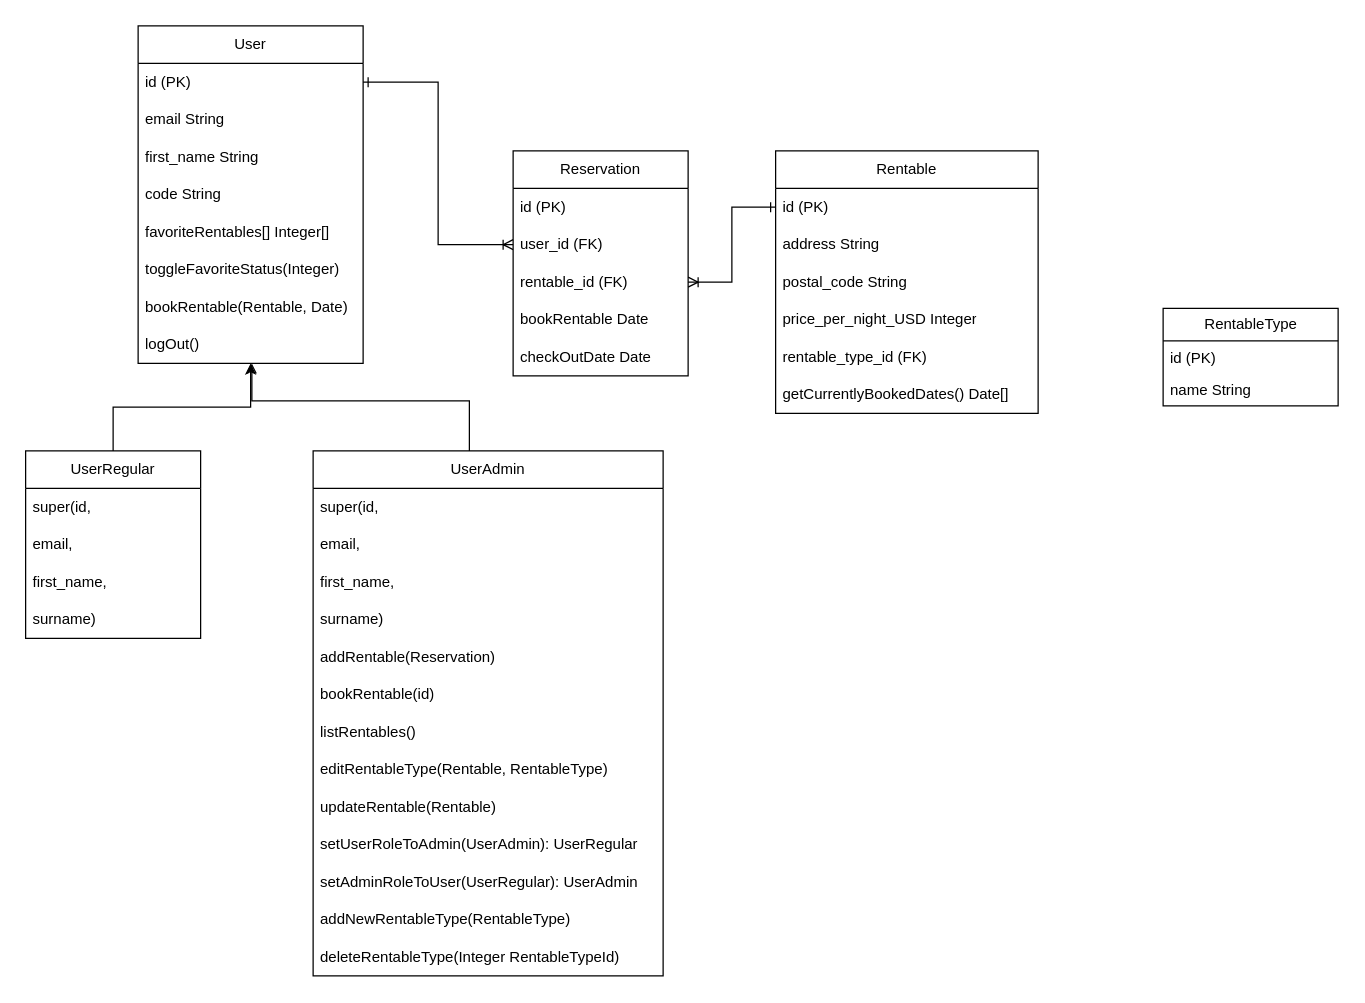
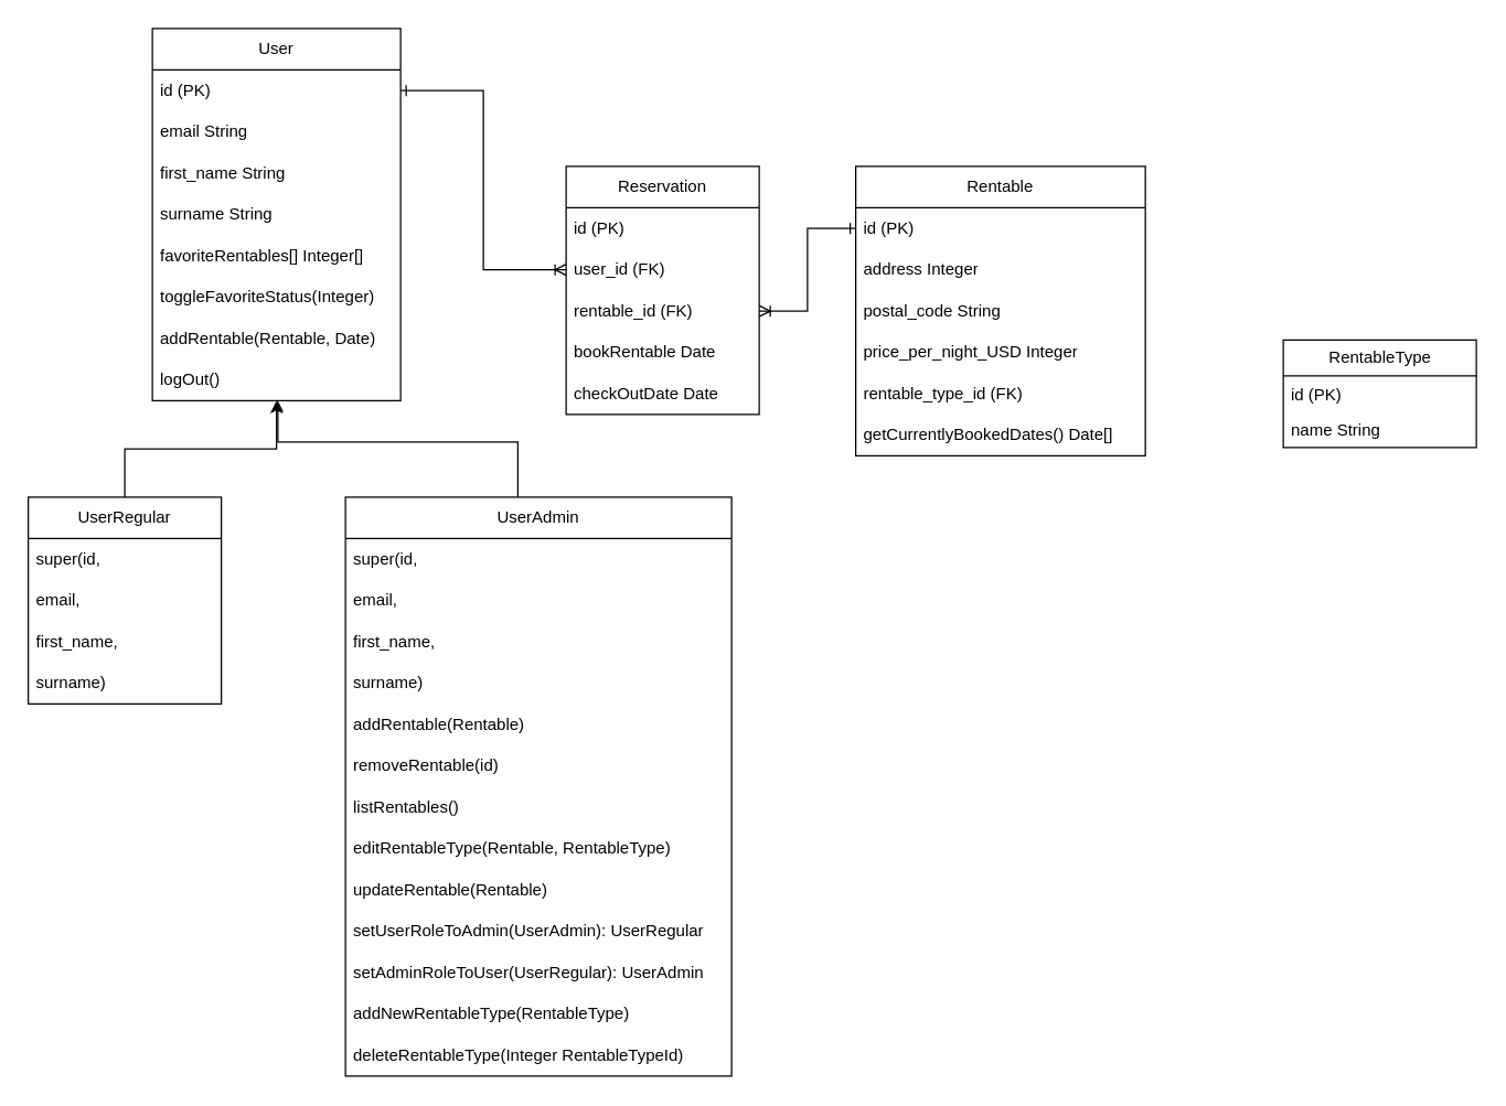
  <mxCell id="0" />
  <mxCell id="1" parent="0" />
  <mxCell id="2" value="User" style="swimlane;fontStyle=0;childLayout=stackLayout;horizontal=1;startSize=30;horizontalStack=0;resizeParent=1;resizeParentMax=0;resizeLast=0;collapsible=1;marginBottom=0;whiteSpace=wrap;html=1;" vertex="1" parent="1"><mxGeometry x="110" y="20" width="180" height="270" as="geometry" /></mxCell>
  <mxCell id="3" value="id&amp;nbsp;(PK)" style="text;strokeColor=none;fillColor=none;align=left;verticalAlign=middle;spacingLeft=4;spacingRight=4;overflow=hidden;points=[[0,0.5],[1,0.5]];portConstraint=eastwest;rotatable=0;whiteSpace=wrap;html=1;" vertex="1" parent="2"><mxGeometry y="30" width="180" height="30" as="geometry" /></mxCell>
  <mxCell id="4" value="email String" style="text;strokeColor=none;fillColor=none;align=left;verticalAlign=middle;spacingLeft=4;spacingRight=4;overflow=hidden;points=[[0,0.5],[1,0.5]];portConstraint=eastwest;rotatable=0;whiteSpace=wrap;html=1;" vertex="1" parent="2"><mxGeometry y="60" width="180" height="30" as="geometry" /></mxCell>
  <mxCell id="5" value="first_name String" style="text;strokeColor=none;fillColor=none;align=left;verticalAlign=middle;spacingLeft=4;spacingRight=4;overflow=hidden;points=[[0,0.5],[1,0.5]];portConstraint=eastwest;rotatable=0;whiteSpace=wrap;html=1;" vertex="1" parent="2"><mxGeometry y="90" width="180" height="30" as="geometry" /></mxCell>
- <mxCell id="6" value="code String" style="text;strokeColor=none;fillColor=none;align=left;verticalAlign=middle;spacingLeft=4;spacingRight=4;overflow=hidden;points=[[0,0.5],[1,0.5]];portConstraint=eastwest;rotatable=0;whiteSpace=wrap;html=1;" vertex="1" parent="2"><mxGeometry y="120" width="180" height="30" as="geometry" /></mxCell>
+ <mxCell id="6" value="surname String" style="text;strokeColor=none;fillColor=none;align=left;verticalAlign=middle;spacingLeft=4;spacingRight=4;overflow=hidden;points=[[0,0.5],[1,0.5]];portConstraint=eastwest;rotatable=0;whiteSpace=wrap;html=1;" vertex="1" parent="2"><mxGeometry y="120" width="180" height="30" as="geometry" /></mxCell>
  <mxCell id="7" value="favoriteRentables[] Integer[]" style="text;strokeColor=none;fillColor=none;align=left;verticalAlign=middle;spacingLeft=4;spacingRight=4;overflow=hidden;points=[[0,0.5],[1,0.5]];portConstraint=eastwest;rotatable=0;whiteSpace=wrap;html=1;" vertex="1" parent="2"><mxGeometry y="150" width="180" height="30" as="geometry" /></mxCell>
  <mxCell id="8" value="toggleFavoriteStatus(Integer)" style="text;strokeColor=none;fillColor=none;align=left;verticalAlign=middle;spacingLeft=4;spacingRight=4;overflow=hidden;points=[[0,0.5],[1,0.5]];portConstraint=eastwest;rotatable=0;whiteSpace=wrap;html=1;" vertex="1" parent="2"><mxGeometry y="180" width="180" height="30" as="geometry" /></mxCell>
- <mxCell id="9" value="bookRentable(Rentable, Date)" style="text;strokeColor=none;fillColor=none;align=left;verticalAlign=middle;spacingLeft=4;spacingRight=4;overflow=hidden;points=[[0,0.5],[1,0.5]];portConstraint=eastwest;rotatable=0;whiteSpace=wrap;html=1;" vertex="1" parent="2"><mxGeometry y="210" width="180" height="30" as="geometry" /></mxCell>
+ <mxCell id="9" value="addRentable(Rentable, Date)" style="text;strokeColor=none;fillColor=none;align=left;verticalAlign=middle;spacingLeft=4;spacingRight=4;overflow=hidden;points=[[0,0.5],[1,0.5]];portConstraint=eastwest;rotatable=0;whiteSpace=wrap;html=1;" vertex="1" parent="2"><mxGeometry y="210" width="180" height="30" as="geometry" /></mxCell>
  <mxCell id="10" value="logOut()" style="text;strokeColor=none;fillColor=none;align=left;verticalAlign=middle;spacingLeft=4;spacingRight=4;overflow=hidden;points=[[0,0.5],[1,0.5]];portConstraint=eastwest;rotatable=0;whiteSpace=wrap;html=1;" vertex="1" parent="2"><mxGeometry y="240" width="180" height="30" as="geometry" /></mxCell>
  <mxCell id="11" value="Rentable" style="swimlane;fontStyle=0;childLayout=stackLayout;horizontal=1;startSize=30;horizontalStack=0;resizeParent=1;resizeParentMax=0;resizeLast=0;collapsible=1;marginBottom=0;whiteSpace=wrap;html=1;" vertex="1" parent="1"><mxGeometry x="620" y="120" width="210" height="210" as="geometry" /></mxCell>
  <mxCell id="12" value="id&amp;nbsp;(PK)" style="text;strokeColor=none;fillColor=none;align=left;verticalAlign=middle;spacingLeft=4;spacingRight=4;overflow=hidden;points=[[0,0.5],[1,0.5]];portConstraint=eastwest;rotatable=0;whiteSpace=wrap;html=1;" vertex="1" parent="11"><mxGeometry y="30" width="210" height="30" as="geometry" /></mxCell>
- <mxCell id="13" value="address String" style="text;strokeColor=none;fillColor=none;align=left;verticalAlign=middle;spacingLeft=4;spacingRight=4;overflow=hidden;points=[[0,0.5],[1,0.5]];portConstraint=eastwest;rotatable=0;whiteSpace=wrap;html=1;" vertex="1" parent="11"><mxGeometry y="60" width="210" height="30" as="geometry" /></mxCell>
+ <mxCell id="13" value="address Integer" style="text;strokeColor=none;fillColor=none;align=left;verticalAlign=middle;spacingLeft=4;spacingRight=4;overflow=hidden;points=[[0,0.5],[1,0.5]];portConstraint=eastwest;rotatable=0;whiteSpace=wrap;html=1;" vertex="1" parent="11"><mxGeometry y="60" width="210" height="30" as="geometry" /></mxCell>
  <mxCell id="14" value="postal_code String" style="text;strokeColor=none;fillColor=none;align=left;verticalAlign=middle;spacingLeft=4;spacingRight=4;overflow=hidden;points=[[0,0.5],[1,0.5]];portConstraint=eastwest;rotatable=0;whiteSpace=wrap;html=1;" vertex="1" parent="11"><mxGeometry y="90" width="210" height="30" as="geometry" /></mxCell>
  <mxCell id="15" value="price_per_night_USD Integer" style="text;strokeColor=none;fillColor=none;align=left;verticalAlign=middle;spacingLeft=4;spacingRight=4;overflow=hidden;points=[[0,0.5],[1,0.5]];portConstraint=eastwest;rotatable=0;whiteSpace=wrap;html=1;" vertex="1" parent="11"><mxGeometry y="120" width="210" height="30" as="geometry" /></mxCell>
  <mxCell id="16" value="rentable_type_id (FK)" style="text;strokeColor=none;fillColor=none;align=left;verticalAlign=middle;spacingLeft=4;spacingRight=4;overflow=hidden;points=[[0,0.5],[1,0.5]];portConstraint=eastwest;rotatable=0;whiteSpace=wrap;html=1;" vertex="1" parent="11"><mxGeometry y="150" width="210" height="30" as="geometry" /></mxCell>
  <mxCell id="17" value="getCurrentlyBookedDates() Date[]" style="text;strokeColor=none;fillColor=none;align=left;verticalAlign=middle;spacingLeft=4;spacingRight=4;overflow=hidden;points=[[0,0.5],[1,0.5]];portConstraint=eastwest;rotatable=0;whiteSpace=wrap;html=1;" vertex="1" parent="11"><mxGeometry y="180" width="210" height="30" as="geometry" /></mxCell>
  <mxCell id="18" value="" style="edgeStyle=orthogonalEdgeStyle;rounded=0;orthogonalLoop=1;jettySize=auto;html=1;entryX=1;entryY=0.5;entryDx=0;entryDy=0;endArrow=ERone;endFill=0;startArrow=ERoneToMany;startFill=0;" edge="1" parent="1" source="23" target="3"><mxGeometry relative="1" as="geometry" /></mxCell>
  <mxCell id="19" value="" style="edgeStyle=orthogonalEdgeStyle;rounded=0;orthogonalLoop=1;jettySize=auto;html=1;entryX=0;entryY=0.5;entryDx=0;entryDy=0;endArrow=ERone;endFill=0;startArrow=ERoneToMany;startFill=0;" edge="1" parent="1" source="24" target="12"><mxGeometry relative="1" as="geometry" /></mxCell>
  <mxCell id="20" value="" style="group" vertex="1" connectable="0" parent="1"><mxGeometry x="410" y="120" width="140" height="210" as="geometry" /></mxCell>
  <mxCell id="21" value="Reservation" style="swimlane;fontStyle=0;childLayout=stackLayout;horizontal=1;startSize=30;horizontalStack=0;resizeParent=1;resizeParentMax=0;resizeLast=0;collapsible=1;marginBottom=0;whiteSpace=wrap;html=1;" vertex="1" parent="20"><mxGeometry width="140" height="180" as="geometry" /></mxCell>
  <mxCell id="22" value="id (PK)" style="text;strokeColor=none;fillColor=none;align=left;verticalAlign=middle;spacingLeft=4;spacingRight=4;overflow=hidden;points=[[0,0.5],[1,0.5]];portConstraint=eastwest;rotatable=0;whiteSpace=wrap;html=1;" vertex="1" parent="21"><mxGeometry y="30" width="140" height="30" as="geometry" /></mxCell>
  <mxCell id="23" value="user_id (FK)" style="text;strokeColor=none;fillColor=none;align=left;verticalAlign=middle;spacingLeft=4;spacingRight=4;overflow=hidden;points=[[0,0.5],[1,0.5]];portConstraint=eastwest;rotatable=0;whiteSpace=wrap;html=1;" vertex="1" parent="21"><mxGeometry y="60" width="140" height="30" as="geometry" /></mxCell>
  <mxCell id="24" value="rentable_id (FK)" style="text;strokeColor=none;fillColor=none;align=left;verticalAlign=middle;spacingLeft=4;spacingRight=4;overflow=hidden;points=[[0,0.5],[1,0.5]];portConstraint=eastwest;rotatable=0;whiteSpace=wrap;html=1;" vertex="1" parent="21"><mxGeometry y="90" width="140" height="30" as="geometry" /></mxCell>
  <mxCell id="25" value="bookRentable Date" style="text;strokeColor=none;fillColor=none;align=left;verticalAlign=middle;spacingLeft=4;spacingRight=4;overflow=hidden;points=[[0,0.5],[1,0.5]];portConstraint=eastwest;rotatable=0;whiteSpace=wrap;html=1;" vertex="1" parent="21"><mxGeometry y="120" width="140" height="30" as="geometry" /></mxCell>
  <mxCell id="26" value="checkOutDate Date" style="text;strokeColor=none;fillColor=none;align=left;verticalAlign=middle;spacingLeft=4;spacingRight=4;overflow=hidden;points=[[0,0.5],[1,0.5]];portConstraint=eastwest;rotatable=0;whiteSpace=wrap;html=1;" vertex="1" parent="21"><mxGeometry y="150" width="140" height="30" as="geometry" /></mxCell>
  <mxCell id="27" value="UserAdmin" style="swimlane;fontStyle=0;childLayout=stackLayout;horizontal=1;startSize=30;horizontalStack=0;resizeParent=1;resizeParentMax=0;resizeLast=0;collapsible=1;marginBottom=0;whiteSpace=wrap;html=1;" vertex="1" parent="1"><mxGeometry x="250" y="360" width="280" height="420" as="geometry" /></mxCell>
  <mxCell id="28" value="super(id," style="text;strokeColor=none;fillColor=none;align=left;verticalAlign=middle;spacingLeft=4;spacingRight=4;overflow=hidden;points=[[0,0.5],[1,0.5]];portConstraint=eastwest;rotatable=0;whiteSpace=wrap;html=1;" vertex="1" parent="27"><mxGeometry y="30" width="280" height="30" as="geometry" /></mxCell>
  <mxCell id="29" value="email," style="text;strokeColor=none;fillColor=none;align=left;verticalAlign=middle;spacingLeft=4;spacingRight=4;overflow=hidden;points=[[0,0.5],[1,0.5]];portConstraint=eastwest;rotatable=0;whiteSpace=wrap;html=1;" vertex="1" parent="27"><mxGeometry y="60" width="280" height="30" as="geometry" /></mxCell>
  <mxCell id="30" value="first_name," style="text;strokeColor=none;fillColor=none;align=left;verticalAlign=middle;spacingLeft=4;spacingRight=4;overflow=hidden;points=[[0,0.5],[1,0.5]];portConstraint=eastwest;rotatable=0;whiteSpace=wrap;html=1;" vertex="1" parent="27"><mxGeometry y="90" width="280" height="30" as="geometry" /></mxCell>
  <mxCell id="31" value="surname)" style="text;strokeColor=none;fillColor=none;align=left;verticalAlign=middle;spacingLeft=4;spacingRight=4;overflow=hidden;points=[[0,0.5],[1,0.5]];portConstraint=eastwest;rotatable=0;whiteSpace=wrap;html=1;" vertex="1" parent="27"><mxGeometry y="120" width="280" height="30" as="geometry" /></mxCell>
- <mxCell id="32" value="addRentable(Reservation)" style="text;strokeColor=none;fillColor=none;align=left;verticalAlign=middle;spacingLeft=4;spacingRight=4;overflow=hidden;points=[[0,0.5],[1,0.5]];portConstraint=eastwest;rotatable=0;whiteSpace=wrap;html=1;" vertex="1" parent="27"><mxGeometry y="150" width="280" height="30" as="geometry" /></mxCell>
- <mxCell id="33" value="bookRentable(id)" style="text;strokeColor=none;fillColor=none;align=left;verticalAlign=middle;spacingLeft=4;spacingRight=4;overflow=hidden;points=[[0,0.5],[1,0.5]];portConstraint=eastwest;rotatable=0;whiteSpace=wrap;html=1;" vertex="1" parent="27"><mxGeometry y="180" width="280" height="30" as="geometry" /></mxCell>
+ <mxCell id="32" value="addRentable(Rentable)" style="text;strokeColor=none;fillColor=none;align=left;verticalAlign=middle;spacingLeft=4;spacingRight=4;overflow=hidden;points=[[0,0.5],[1,0.5]];portConstraint=eastwest;rotatable=0;whiteSpace=wrap;html=1;" vertex="1" parent="27"><mxGeometry y="150" width="280" height="30" as="geometry" /></mxCell>
+ <mxCell id="33" value="removeRentable(id)" style="text;strokeColor=none;fillColor=none;align=left;verticalAlign=middle;spacingLeft=4;spacingRight=4;overflow=hidden;points=[[0,0.5],[1,0.5]];portConstraint=eastwest;rotatable=0;whiteSpace=wrap;html=1;" vertex="1" parent="27"><mxGeometry y="180" width="280" height="30" as="geometry" /></mxCell>
  <mxCell id="34" value="listRentables()" style="text;strokeColor=none;fillColor=none;align=left;verticalAlign=middle;spacingLeft=4;spacingRight=4;overflow=hidden;points=[[0,0.5],[1,0.5]];portConstraint=eastwest;rotatable=0;whiteSpace=wrap;html=1;" vertex="1" parent="27"><mxGeometry y="210" width="280" height="30" as="geometry" /></mxCell>
  <mxCell id="35" value="editRentableType(Rentable, RentableType)" style="text;strokeColor=none;fillColor=none;align=left;verticalAlign=middle;spacingLeft=4;spacingRight=4;overflow=hidden;points=[[0,0.5],[1,0.5]];portConstraint=eastwest;rotatable=0;whiteSpace=wrap;html=1;" vertex="1" parent="27"><mxGeometry y="240" width="280" height="30" as="geometry" /></mxCell>
  <mxCell id="36" value="updateRentable(Rentable)" style="text;strokeColor=none;fillColor=none;align=left;verticalAlign=middle;spacingLeft=4;spacingRight=4;overflow=hidden;points=[[0,0.5],[1,0.5]];portConstraint=eastwest;rotatable=0;whiteSpace=wrap;html=1;" vertex="1" parent="27"><mxGeometry y="270" width="280" height="30" as="geometry" /></mxCell>
  <mxCell id="37" value="setUserRoleToAdmin(UserAdmin): UserRegular" style="text;strokeColor=none;fillColor=none;align=left;verticalAlign=middle;spacingLeft=4;spacingRight=4;overflow=hidden;points=[[0,0.5],[1,0.5]];portConstraint=eastwest;rotatable=0;whiteSpace=wrap;html=1;" vertex="1" parent="27"><mxGeometry y="300" width="280" height="30" as="geometry" /></mxCell>
  <mxCell id="38" value="setAdminRoleToUser(UserRegular): UserAdmin" style="text;strokeColor=none;fillColor=none;align=left;verticalAlign=middle;spacingLeft=4;spacingRight=4;overflow=hidden;points=[[0,0.5],[1,0.5]];portConstraint=eastwest;rotatable=0;whiteSpace=wrap;html=1;" vertex="1" parent="27"><mxGeometry y="330" width="280" height="30" as="geometry" /></mxCell>
  <mxCell id="39" value="addNewRentableType(RentableType)" style="text;strokeColor=none;fillColor=none;align=left;verticalAlign=middle;spacingLeft=4;spacingRight=4;overflow=hidden;points=[[0,0.5],[1,0.5]];portConstraint=eastwest;rotatable=0;whiteSpace=wrap;html=1;" vertex="1" parent="27"><mxGeometry y="360" width="280" height="30" as="geometry" /></mxCell>
  <mxCell id="40" value="deleteRentableType(Integer RentableTypeId)" style="text;strokeColor=none;fillColor=none;align=left;verticalAlign=middle;spacingLeft=4;spacingRight=4;overflow=hidden;points=[[0,0.5],[1,0.5]];portConstraint=eastwest;rotatable=0;whiteSpace=wrap;html=1;" vertex="1" parent="27"><mxGeometry y="390" width="280" height="30" as="geometry" /></mxCell>
  <mxCell id="41" style="edgeStyle=orthogonalEdgeStyle;rounded=0;orthogonalLoop=1;jettySize=auto;html=1;" edge="1" parent="1" source="42"><mxGeometry relative="1" as="geometry"><mxPoint x="200" y="290" as="targetPoint" /><Array as="points"><mxPoint y="325" x="90" /><mxPoint x="200" y="325" /></Array></mxGeometry></mxCell>
  <mxCell id="42" value="UserRegular" style="swimlane;fontStyle=0;childLayout=stackLayout;horizontal=1;startSize=30;horizontalStack=0;resizeParent=1;resizeParentMax=0;resizeLast=0;collapsible=1;marginBottom=0;whiteSpace=wrap;html=1;" vertex="1" parent="1"><mxGeometry x="20" y="360" width="140" height="150" as="geometry" /></mxCell>
  <mxCell id="43" value="super(id," style="text;strokeColor=none;fillColor=none;align=left;verticalAlign=middle;spacingLeft=4;spacingRight=4;overflow=hidden;points=[[0,0.5],[1,0.5]];portConstraint=eastwest;rotatable=0;whiteSpace=wrap;html=1;" vertex="1" parent="42"><mxGeometry y="30" width="140" height="30" as="geometry" /></mxCell>
  <mxCell id="44" value="email," style="text;strokeColor=none;fillColor=none;align=left;verticalAlign=middle;spacingLeft=4;spacingRight=4;overflow=hidden;points=[[0,0.5],[1,0.5]];portConstraint=eastwest;rotatable=0;whiteSpace=wrap;html=1;" vertex="1" parent="42"><mxGeometry y="60" width="140" height="30" as="geometry" /></mxCell>
  <mxCell id="45" value="first_name," style="text;strokeColor=none;fillColor=none;align=left;verticalAlign=middle;spacingLeft=4;spacingRight=4;overflow=hidden;points=[[0,0.5],[1,0.5]];portConstraint=eastwest;rotatable=0;whiteSpace=wrap;html=1;" vertex="1" parent="42"><mxGeometry y="90" width="140" height="30" as="geometry" /></mxCell>
  <mxCell id="46" value="surname)" style="text;strokeColor=none;fillColor=none;align=left;verticalAlign=middle;spacingLeft=4;spacingRight=4;overflow=hidden;points=[[0,0.5],[1,0.5]];portConstraint=eastwest;rotatable=0;whiteSpace=wrap;html=1;" vertex="1" parent="42"><mxGeometry y="120" width="140" height="30" as="geometry" /></mxCell>
  <mxCell id="47" style="edgeStyle=orthogonalEdgeStyle;rounded=0;orthogonalLoop=1;jettySize=auto;html=1;endArrow=open;" edge="1" parent="1" source="27" target="2"><mxGeometry relative="1" as="geometry"><mxPoint x="200" y="300" as="targetPoint" /><Array as="points"><mxPoint x="375" y="320" /><mxPoint x="201" y="320" /></Array></mxGeometry></mxCell>
  <mxCell id="48" value="RentableType" style="swimlane;fontStyle=0;childLayout=stackLayout;horizontal=1;startSize=26;fillColor=none;horizontalStack=0;resizeParent=1;resizeParentMax=0;resizeLast=0;collapsible=1;marginBottom=0;html=1;" vertex="1" parent="1"><mxGeometry x="930" y="246" width="140" height="78" as="geometry" /></mxCell>
  <mxCell id="49" value="id (PK)" style="text;strokeColor=none;fillColor=none;align=left;verticalAlign=top;spacingLeft=4;spacingRight=4;overflow=hidden;rotatable=0;points=[[0,0.5],[1,0.5]];portConstraint=eastwest;whiteSpace=wrap;html=1;" vertex="1" parent="48"><mxGeometry y="26" width="140" height="26" as="geometry" /></mxCell>
  <mxCell id="50" value="name String" style="text;strokeColor=none;fillColor=none;align=left;verticalAlign=top;spacingLeft=4;spacingRight=4;overflow=hidden;rotatable=0;points=[[0,0.5],[1,0.5]];portConstraint=eastwest;whiteSpace=wrap;html=1;" vertex="1" parent="48"><mxGeometry y="52" width="140" height="26" as="geometry" /></mxCell>
